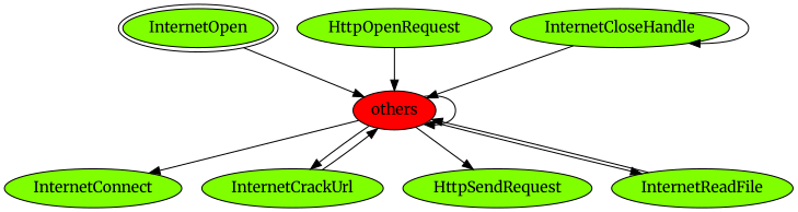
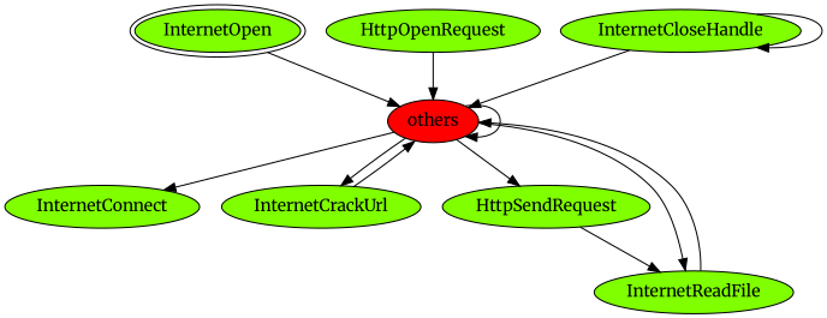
  digraph {
    fontname=Merriweather
    node [fillcolor=chartreuse fontname=Merriweather style=filled]
    edge [fontname=Merriweather]
    n1 [label=InternetOpen peripheries=2]
    n2 [fillcolor=red label=others]
    n3 [label=InternetConnect]
    n4 [label=InternetCrackUrl]
    n5 [label=HttpSendRequest]
    n6 [label=InternetReadFile]
    n7 [label=HttpOpenRequest]
    n8 [label=InternetCloseHandle]
    n1 -> n2
    n2 -> n2
    n2 -> n3
    n2 -> n4
    n2 -> n5
    n2 -> n6
    n4 -> n2
+   n5 -> n6
    n6 -> n2
    n7 -> n2
    n8 -> n2
    n8 -> n8
  }
